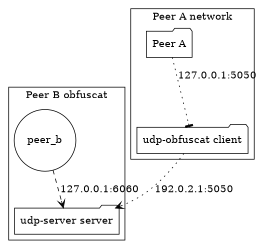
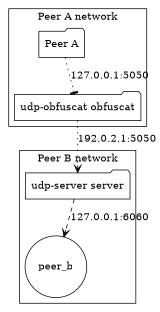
  digraph {
    rankdir=TB
    node [shape=folder]
    edge [arrowhead=vee style=dotted]
    n1 [label="udp-server server"]
    peer_b [shape=circle]
    n3 [label="Peer A"]
-   n4 [label="udp-obfuscat client"]
+   n4 [label="udp-obfuscat obfuscat"]
    subgraph cluster_1 {
-     label="Peer B obfuscat"
+     label="Peer B network"
      n1
      peer_b
    }
    subgraph cluster_2 {
      label="Peer A network"
      n3
      n4
    }
-   peer_b -> n1 [label="127.0.0.1:6060" style=dashed]
+   n1 -> peer_b [label="127.0.0.1:6060" style=dashed]
    n3 -> n4 [arrowhead=tee label="127.0.0.1:5050"]
    n4 -> n1 [label="192.0.2.1:5050"]
  }
